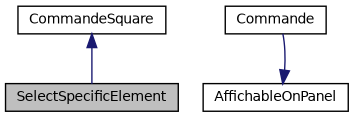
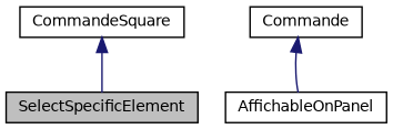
  digraph {
    node [color=black fillcolor=white fontname=Helvetica fontsize=10 shape=record style=filled]
    edge [color=midnightblue dir=back fontname=Helvetica fontsize=10 labelfontname=Helvetica labelfontsize=10 style=solid]
    n1 [fillcolor=grey75 fontcolor=black height=0.2 label=SelectSpecificElement width=0.4]
    n2 [height=0.2 label=CommandeSquare width=0.4]
    n3 [height=0.2 label=Commande width=0.4]
    n4 [height=0.2 label=AffichableOnPanel width=0.4]
    n2 -> n1
-   n4 -> n3
+   n3 -> n4
  }
